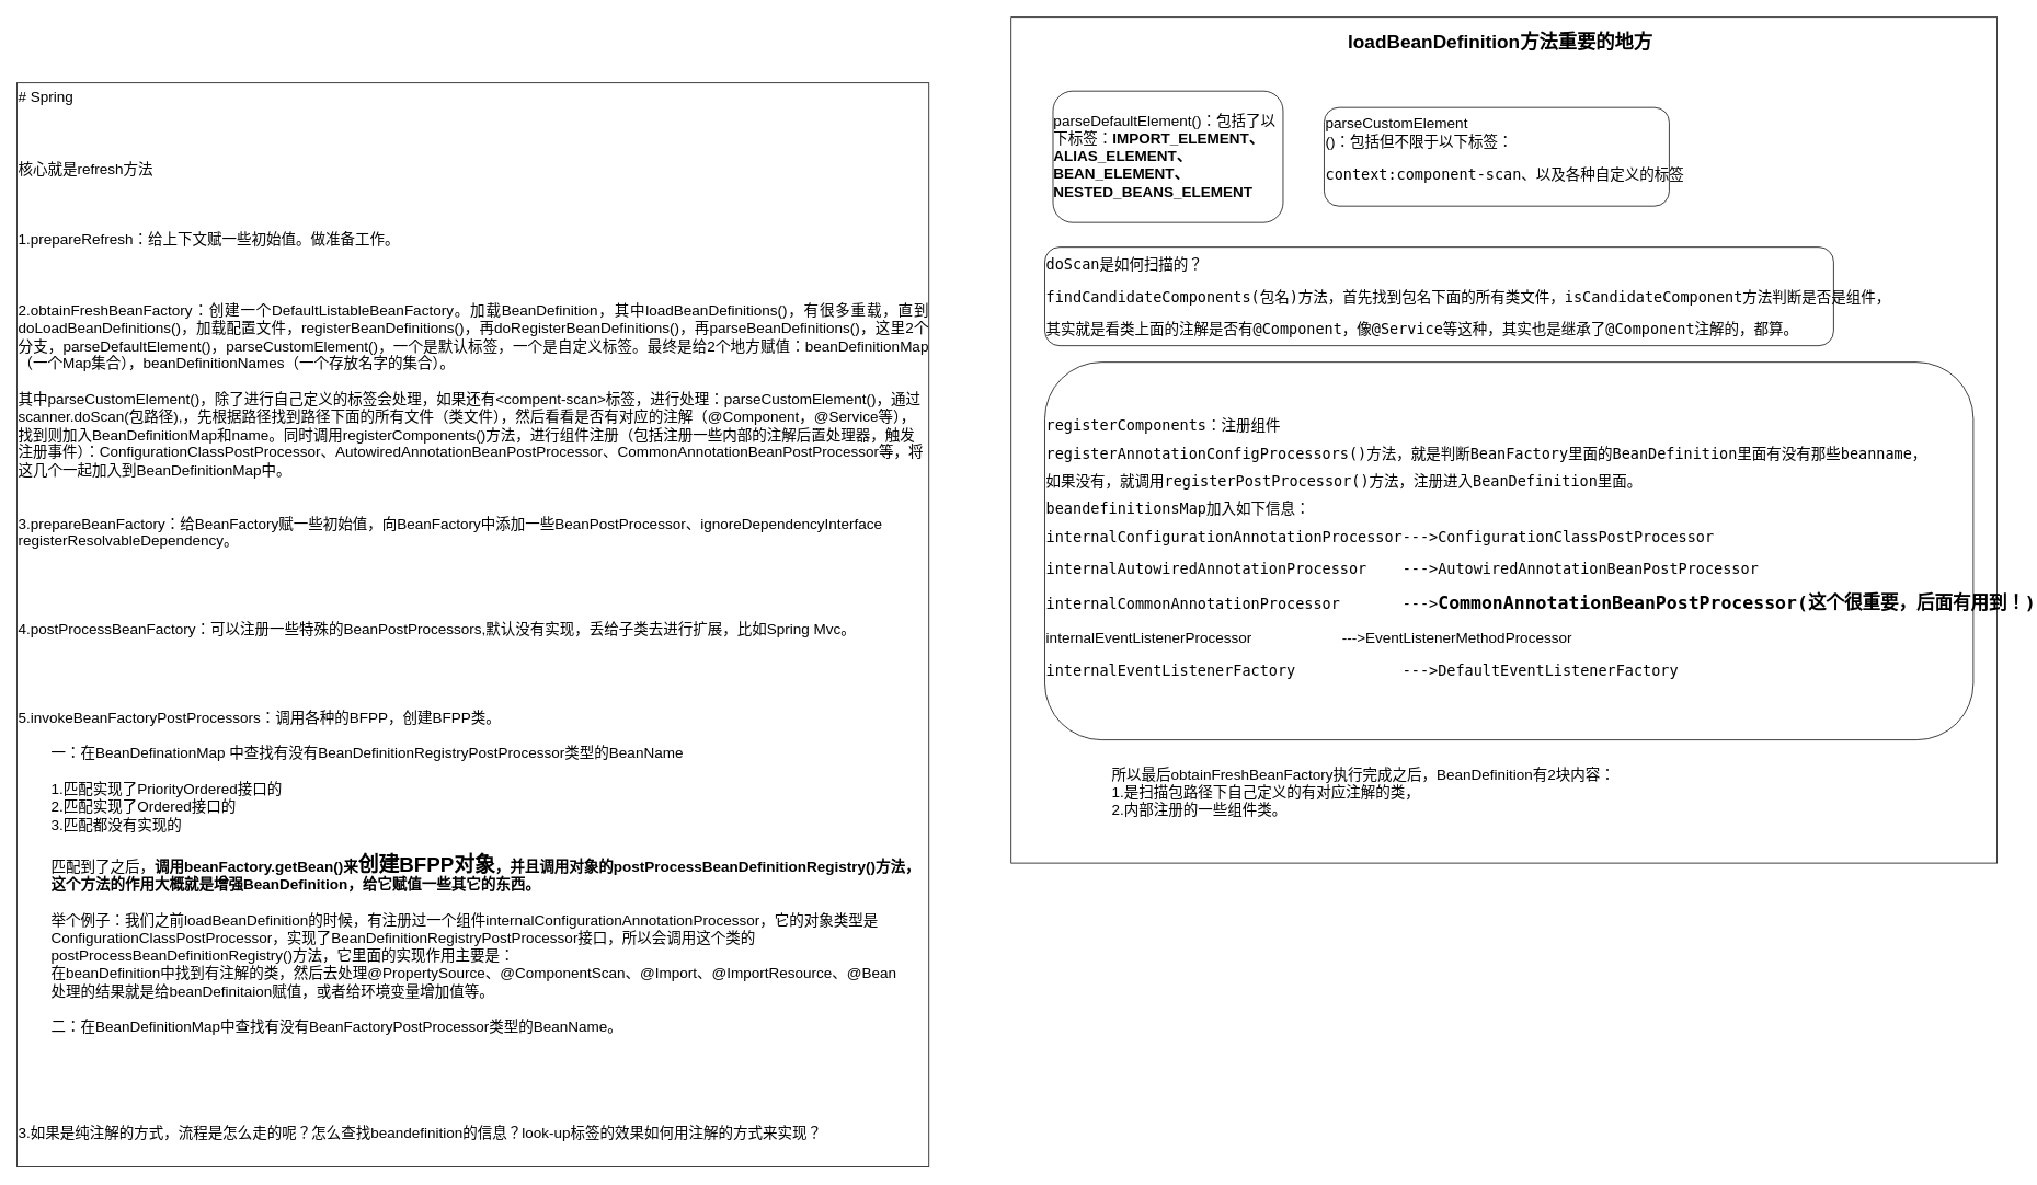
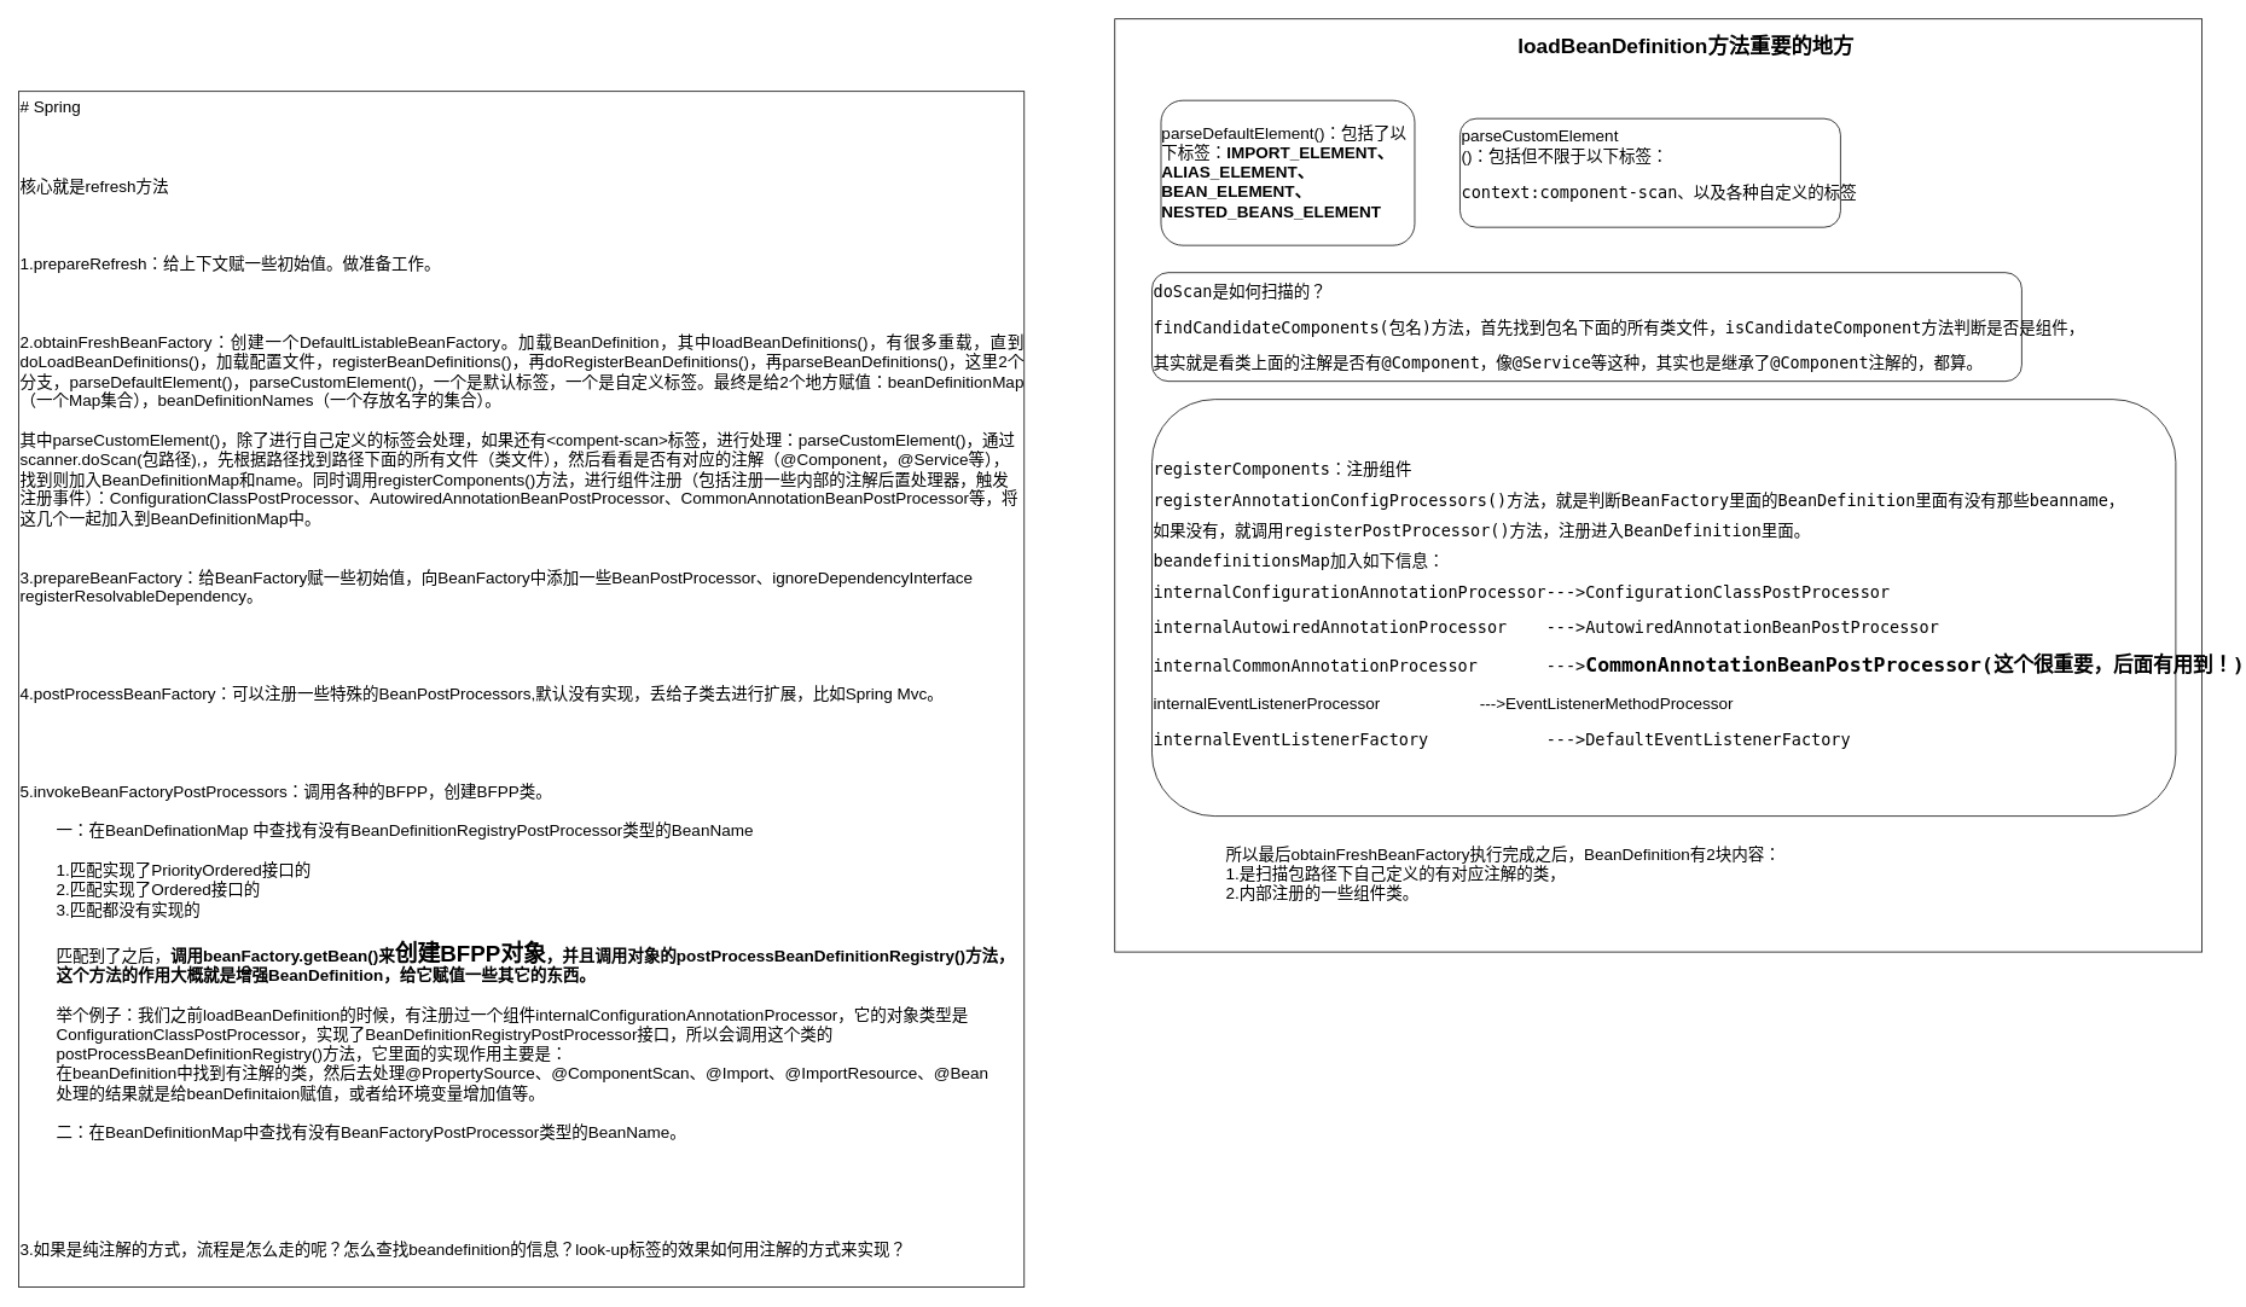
  <mxCell id="0" />
  <mxCell id="1" parent="0" />
  <mxCell id="2" value="" style="rounded=0;whiteSpace=wrap;html=1;" vertex="1" parent="1"><mxGeometry x="1230" y="20" width="1200" height="1030" as="geometry" /></mxCell>
  <mxCell id="3" value="&lt;div style=&quot;text-align: justify; border-color: var(--border-color); font-size: 18px;&quot;&gt;&lt;font style=&quot;border-color: var(--border-color);&quot;&gt;# Spring&lt;/font&gt;&lt;/div&gt;&lt;div style=&quot;text-align: justify; border-color: var(--border-color); font-size: 18px;&quot;&gt;&lt;font style=&quot;border-color: var(--border-color);&quot;&gt;&lt;br style=&quot;border-color: var(--border-color);&quot;&gt;&lt;/font&gt;&lt;/div&gt;&lt;div style=&quot;text-align: justify; border-color: var(--border-color); font-size: 18px;&quot;&gt;&lt;font style=&quot;border-color: var(--border-color);&quot;&gt;&lt;br style=&quot;border-color: var(--border-color);&quot;&gt;&lt;/font&gt;&lt;/div&gt;&lt;div style=&quot;text-align: justify; border-color: var(--border-color); font-size: 18px;&quot;&gt;&lt;font style=&quot;border-color: var(--border-color);&quot;&gt;&lt;br style=&quot;border-color: var(--border-color);&quot;&gt;&lt;/font&gt;&lt;/div&gt;&lt;div style=&quot;text-align: justify; border-color: var(--border-color); font-size: 18px;&quot;&gt;&lt;font style=&quot;border-color: var(--border-color);&quot;&gt;核心就是refresh方法&lt;/font&gt;&lt;/div&gt;&lt;div style=&quot;text-align: justify; border-color: var(--border-color); font-size: 18px;&quot;&gt;&lt;font style=&quot;border-color: var(--border-color);&quot;&gt;&lt;br style=&quot;border-color: var(--border-color);&quot;&gt;&lt;/font&gt;&lt;/div&gt;&lt;div style=&quot;text-align: justify; border-color: var(--border-color); font-size: 18px;&quot;&gt;&lt;font style=&quot;border-color: var(--border-color);&quot;&gt;&lt;br style=&quot;border-color: var(--border-color);&quot;&gt;&lt;/font&gt;&lt;/div&gt;&lt;div style=&quot;text-align: justify; border-color: var(--border-color); font-size: 18px;&quot;&gt;&lt;font style=&quot;border-color: var(--border-color);&quot;&gt;&lt;br style=&quot;border-color: var(--border-color);&quot;&gt;&lt;/font&gt;&lt;/div&gt;&lt;div style=&quot;text-align: justify; border-color: var(--border-color); font-size: 18px;&quot;&gt;&lt;font style=&quot;border-color: var(--border-color);&quot;&gt;1.prepareRefresh：给上下文赋一些初始值。做准备工作。&lt;/font&gt;&lt;/div&gt;&lt;div style=&quot;text-align: justify; border-color: var(--border-color); font-size: 18px;&quot;&gt;&lt;font style=&quot;border-color: var(--border-color);&quot;&gt;&lt;br style=&quot;border-color: var(--border-color);&quot;&gt;&lt;/font&gt;&lt;/div&gt;&lt;div style=&quot;text-align: justify; border-color: var(--border-color); font-size: 18px;&quot;&gt;&lt;font style=&quot;border-color: var(--border-color);&quot;&gt;&lt;br style=&quot;border-color: var(--border-color);&quot;&gt;&lt;/font&gt;&lt;/div&gt;&lt;div style=&quot;text-align: justify; border-color: var(--border-color); font-size: 18px;&quot;&gt;&lt;font style=&quot;border-color: var(--border-color);&quot;&gt;&lt;br style=&quot;border-color: var(--border-color);&quot;&gt;&lt;/font&gt;&lt;/div&gt;&lt;div style=&quot;text-align: justify; border-color: var(--border-color); font-size: 18px;&quot;&gt;&lt;font style=&quot;border-color: var(--border-color);&quot;&gt;2.obtainFreshBeanFactory：创建一个DefaultListableBeanFactory。加载BeanDefinition，其中loadBeanDefinitions()，有很多重载，直到doLoadBeanDefinitions()，加载配置文件，registerBeanDefinitions()，再doRegisterBeanDefinitions()，再parseBeanDefinitions()，这里2个分支，parseDefaultElement()，parseCustomElement()，一个是默认标签，一个是自定义标签。最终是给2个地方赋值：beanDefinitionMap（一个Map集合），beanDefinitionNames（一个存放名字的集合）。&lt;/font&gt;&lt;/div&gt;&lt;div style=&quot;text-align: justify; border-color: var(--border-color); font-size: 18px;&quot;&gt;&lt;font style=&quot;border-color: var(--border-color);&quot;&gt;&lt;br style=&quot;border-color: var(--border-color);&quot;&gt;&lt;/font&gt;&lt;/div&gt;&lt;div style=&quot;border-color: var(--border-color); font-size: 18px;&quot;&gt;&lt;font style=&quot;font-size: 18px; border-color: var(--border-color);&quot;&gt;其中parseCustomElement()，除了进行自己定义的标签会处理，如果还有&amp;lt;compent-scan&amp;gt;标签，进行处理：parseCustomElement()，通过&lt;/font&gt;&lt;span style=&quot;font-size: 18px;&quot;&gt;scanner.doScan(包路径),，先根据路径找到路径下面的所有文件（类文件），然后看看是否有对应的注解（@Component，@Service等），找到则加入BeanDefinitionMap和name。同时调用&lt;/span&gt;&lt;span style=&quot;text-align: left;&quot;&gt;&lt;font style=&quot;font-size: 18px;&quot;&gt;registerComponents()方法，进行&lt;/font&gt;&lt;/span&gt;&lt;font style=&quot;font-size: 18px;&quot;&gt;组件注册（包括注册一些内部的注解后置处理器，触发注册事件）：&lt;/font&gt;ConfigurationClassPostProcessor、AutowiredAnnotationBeanPostProcessor、CommonAnnotationBeanPostProcessor等，将这几个一起加入到BeanDefinitionMap中。&lt;/div&gt;&lt;div style=&quot;border-color: var(--border-color); font-size: 18px;&quot;&gt;&lt;br&gt;&lt;/div&gt;&lt;div style=&quot;border-color: var(--border-color); font-size: 18px;&quot;&gt;&lt;br&gt;&lt;/div&gt;&lt;div style=&quot;border-color: var(--border-color); font-size: 18px;&quot;&gt;&lt;span style=&quot;font-size: 18px;&quot;&gt;3.&lt;/span&gt;&lt;font style=&quot;font-size: 18px;&quot;&gt;prepareBeanFactory：给BeanFactory赋一些初始值，向BeanFactory中添加一些BeanPostProcessor、&lt;/font&gt;ignoreDependencyInterface&lt;/div&gt;&lt;div style=&quot;border-color: var(--border-color); font-size: 18px;&quot;&gt;&lt;span style=&quot;&quot;&gt; &lt;/span&gt;&lt;span style=&quot;&quot;&gt; &lt;/span&gt;&lt;span style=&quot;&quot;&gt; &lt;/span&gt;&lt;span style=&quot;&quot;&gt; &lt;/span&gt;&lt;span style=&quot;&quot;&gt; &lt;/span&gt;&lt;span style=&quot;&quot;&gt; &lt;/span&gt;&lt;span style=&quot;&quot;&gt; &lt;/span&gt;&lt;span style=&quot;&quot;&gt; &lt;/span&gt;&lt;span style=&quot;&quot;&gt; &lt;/span&gt;&lt;span style=&quot;&quot;&gt; &lt;/span&gt;registerResolvableDependency。&lt;br&gt;&lt;/div&gt;&lt;div style=&quot;border-color: var(--border-color); font-size: 18px;&quot;&gt;&lt;font style=&quot;font-size: 18px;&quot;&gt;&lt;br&gt;&lt;/font&gt;&lt;/div&gt;&lt;div style=&quot;border-color: var(--border-color); font-size: 18px;&quot;&gt;&lt;font style=&quot;font-size: 18px;&quot;&gt;&lt;br&gt;&lt;/font&gt;&lt;/div&gt;&lt;div style=&quot;border-color: var(--border-color); font-size: 18px;&quot;&gt;&lt;font style=&quot;font-size: 18px;&quot;&gt;&lt;br&gt;&lt;/font&gt;&lt;/div&gt;&lt;div style=&quot;border-color: var(--border-color); font-size: 18px;&quot;&gt;&lt;font style=&quot;font-size: 18px;&quot;&gt;&lt;br&gt;&lt;/font&gt;&lt;/div&gt;&lt;div style=&quot;border-color: var(--border-color); font-size: 18px;&quot;&gt;&lt;font style=&quot;font-size: 18px;&quot;&gt;4.postProcessBeanFactory：可以注册一些特殊的BeanPostProcessors,默认没有实现，丢给子类去进行扩展，比如Spring Mvc。&lt;/font&gt;&lt;/div&gt;&lt;div style=&quot;border-color: var(--border-color); font-size: 18px;&quot;&gt;&lt;font style=&quot;font-size: 18px;&quot;&gt;&lt;br&gt;&lt;/font&gt;&lt;/div&gt;&lt;div style=&quot;border-color: var(--border-color); font-size: 18px;&quot;&gt;&lt;font style=&quot;font-size: 18px;&quot;&gt;&lt;br&gt;&lt;/font&gt;&lt;/div&gt;&lt;div style=&quot;border-color: var(--border-color); font-size: 18px;&quot;&gt;&lt;font style=&quot;font-size: 18px;&quot;&gt;&lt;br&gt;&lt;/font&gt;&lt;/div&gt;&lt;div style=&quot;border-color: var(--border-color); font-size: 18px;&quot;&gt;&lt;font style=&quot;font-size: 18px;&quot;&gt;&lt;br&gt;&lt;/font&gt;&lt;/div&gt;&lt;div style=&quot;border-color: var(--border-color); font-size: 18px;&quot;&gt;&lt;font style=&quot;font-size: 18px;&quot;&gt;5.invokeBeanFactoryPostProcessors：调用各种的BFPP，创建BFPP类。&lt;/font&gt;&lt;/div&gt;&lt;div style=&quot;border-color: var(--border-color); font-size: 18px;&quot;&gt;&lt;font style=&quot;font-size: 18px;&quot;&gt;&lt;br&gt;&lt;/font&gt;&lt;/div&gt;&lt;blockquote style=&quot;margin: 0 0 0 40px; border: none; padding: 0px;&quot;&gt;&lt;div style=&quot;border-color: var(--border-color); font-size: 18px;&quot;&gt;&lt;font style=&quot;font-size: 18px;&quot;&gt;一：在BeanDefinationMap 中查找有没有BeanDefinitionRegistryPostProcessor类型的BeanName&lt;/font&gt;&lt;/div&gt;&lt;div style=&quot;border-color: var(--border-color); font-size: 18px;&quot;&gt;&lt;font style=&quot;font-size: 18px;&quot;&gt;&lt;br&gt;&lt;/font&gt;&lt;/div&gt;&lt;div style=&quot;border-color: var(--border-color); font-size: 18px;&quot;&gt;&lt;font style=&quot;font-size: 18px;&quot;&gt;1.匹配实现了&lt;/font&gt;PriorityOrdered接口的&lt;/div&gt;&lt;div style=&quot;border-color: var(--border-color); font-size: 18px;&quot;&gt;2.匹配实现了Ordered接口的&lt;/div&gt;&lt;div style=&quot;border-color: var(--border-color); font-size: 18px;&quot;&gt;3.匹配都没有实现的&lt;/div&gt;&lt;div style=&quot;border-color: var(--border-color); font-size: 18px;&quot;&gt;&lt;br&gt;&lt;/div&gt;&lt;div style=&quot;border-color: var(--border-color);&quot;&gt;&lt;span style=&quot;font-size: 18px;&quot;&gt;匹配到了之后，&lt;/span&gt;&lt;b style=&quot;&quot;&gt;&lt;span style=&quot;font-size: 18px;&quot;&gt;调用beanFactory.getBean()来&lt;/span&gt;&lt;font style=&quot;font-size: 25px;&quot;&gt;创建BFPP对象&lt;/font&gt;&lt;span style=&quot;font-size: 18px;&quot;&gt;，并且调用对象的postProcessBeanDefinitionRegistry()方法，这个方法的作用大概就是增强BeanDefinition，给它赋值一些其它的东西。&lt;/span&gt;&lt;/b&gt;&lt;/div&gt;&lt;div style=&quot;border-color: var(--border-color); font-size: 18px;&quot;&gt;&lt;font style=&quot;font-size: 18px;&quot;&gt;&lt;br&gt;&lt;/font&gt;&lt;/div&gt;&lt;div style=&quot;border-color: var(--border-color); font-size: 18px;&quot;&gt;&lt;font style=&quot;font-size: 18px;&quot;&gt;举个例子：我们之前loadBeanDefinition的时候，有注册过一个组件&lt;/font&gt;internalConfigurationAnnotationProcessor，它的对象类型是ConfigurationClassPostProcessor，实现了BeanDefinitionRegistryPostProcessor接口，所以会调用这个类的postProcessBeanDefinitionRegistry()方法，它里面的实现作用主要是：&lt;/div&gt;&lt;div style=&quot;border-color: var(--border-color); font-size: 18px;&quot;&gt;在beanDefinition中找到有注解的类，然后去处理@PropertySource、@ComponentScan、@Import、@ImportResource、@Bean&lt;/div&gt;&lt;div style=&quot;border-color: var(--border-color); font-size: 18px;&quot;&gt;处理的结果就是给beanDefinitaion赋值，或者给环境变量增加值等。&lt;/div&gt;&lt;div style=&quot;border-color: var(--border-color); font-size: 18px;&quot;&gt;&lt;br&gt;&lt;/div&gt;&lt;div style=&quot;border-color: var(--border-color); font-size: 18px;&quot;&gt;二：在BeanDefinitionMap中查找有没有BeanFactoryPostProcessor类型的BeanName。&lt;/div&gt;&lt;/blockquote&gt;&lt;div style=&quot;border-color: var(--border-color); font-size: 18px;&quot;&gt;&lt;br&gt;&lt;/div&gt;&lt;div style=&quot;text-align: justify; border-color: var(--border-color); font-size: 18px;&quot;&gt;&lt;font style=&quot;border-color: var(--border-color);&quot;&gt;&lt;br style=&quot;border-color: var(--border-color);&quot;&gt;&lt;/font&gt;&lt;/div&gt;&lt;div style=&quot;text-align: justify; border-color: var(--border-color); font-size: 18px;&quot;&gt;&lt;font style=&quot;border-color: var(--border-color);&quot;&gt;&lt;br style=&quot;border-color: var(--border-color);&quot;&gt;&lt;/font&gt;&lt;/div&gt;&lt;div style=&quot;text-align: justify; border-color: var(--border-color); font-size: 18px;&quot;&gt;&lt;font style=&quot;border-color: var(--border-color);&quot;&gt;&lt;br style=&quot;border-color: var(--border-color);&quot;&gt;&lt;/font&gt;&lt;/div&gt;&lt;div style=&quot;text-align: justify; border-color: var(--border-color); font-size: 18px;&quot;&gt;&lt;font style=&quot;border-color: var(--border-color);&quot;&gt;&lt;br style=&quot;border-color: var(--border-color);&quot;&gt;&lt;/font&gt;&lt;/div&gt;&lt;div style=&quot;text-align: justify; border-color: var(--border-color); font-size: 18px;&quot;&gt;&lt;font style=&quot;border-color: var(--border-color);&quot;&gt;3.如果是纯注解的方式，流程是怎么走的呢？怎么查找beandefinition的信息？look-up标签的效果如何用注解的方式来实现？&lt;/font&gt;&lt;/div&gt;&lt;div style=&quot;text-align: justify; border-color: var(--border-color); font-size: 18px;&quot;&gt;&lt;br style=&quot;border-color: var(--border-color);&quot;&gt;&lt;/div&gt;" style="rounded=0;whiteSpace=wrap;html=1;align=left;" parent="1" vertex="1"><mxGeometry x="20" y="100" width="1110" height="1320" as="geometry" /></mxCell>
  <mxCell id="4" value="&lt;div style=&quot;text-align: left;&quot;&gt;&lt;span style=&quot;font-size: 18px; background-color: initial;&quot;&gt;parseDefaultElement()：包括了以下标签：&lt;/span&gt;&lt;b&gt;&lt;span style=&quot;font-size: 18px; background-color: initial;&quot;&gt;IMPORT_ELEMENT、&lt;/span&gt;&lt;span style=&quot;font-size: 18px; background-color: initial;&quot;&gt;ALIAS_ELEMENT、&lt;/span&gt;&lt;span style=&quot;font-size: 18px; background-color: initial;&quot;&gt;BEAN_ELEMENT、&lt;/span&gt;&lt;span style=&quot;font-size: 18px; background-color: initial;&quot;&gt;NESTED_BEANS_ELEMENT&lt;/span&gt;&lt;/b&gt;&lt;/div&gt;" style="rounded=1;whiteSpace=wrap;html=1;" parent="1" vertex="1"><mxGeometry x="1281" y="110" width="280" height="160" as="geometry" /></mxCell>
  <mxCell id="5" value="&lt;pre style=&quot;font-size: 18px;&quot;&gt;&lt;font style=&quot;font-size: 18px;&quot;&gt;doScan是如何扫描的？&lt;/font&gt;&lt;/pre&gt;&lt;pre style=&quot;font-size: 18px;&quot;&gt;&lt;font style=&quot;font-size: 18px;&quot;&gt;findCandidateComponents(包名)方法，&lt;/font&gt;首先找到包名下面的所有类文件，isCandidateComponent方法判断是否是组件，&lt;/pre&gt;&lt;pre style=&quot;font-size: 18px;&quot;&gt;其实就是看类上面的注解是否有@Component，像@Service等这种，其实也是继承了@Component注解的，都算。&lt;/pre&gt;" style="rounded=1;whiteSpace=wrap;html=1;align=left;" parent="1" vertex="1"><mxGeometry x="1271" y="300" width="960" height="120" as="geometry" /></mxCell>
  <mxCell id="6" value="&lt;pre style=&quot;&quot;&gt;&lt;font style=&quot;font-size: 18px;&quot;&gt;registerComponents：注册组件&lt;/font&gt;&lt;/pre&gt;&lt;pre style=&quot;&quot;&gt;&lt;pre style=&quot;&quot;&gt;&lt;font style=&quot;font-size: 18px;&quot;&gt;registerAnnotationConfigProcessors()方法，就是判断BeanFactory里面的BeanDefinition里面有没有那些beanname，&lt;/font&gt;&lt;/pre&gt;&lt;pre style=&quot;&quot;&gt;&lt;font style=&quot;font-size: 18px;&quot;&gt;如果没有，就调用registerPostProcessor()方法，注册进入BeanDefinition里面。&lt;/font&gt;&lt;/pre&gt;&lt;pre style=&quot;&quot;&gt;&lt;font style=&quot;font-size: 18px;&quot;&gt;beandefinitionsMap加入如下信息：&lt;/font&gt;&lt;/pre&gt;&lt;pre style=&quot;&quot;&gt;&lt;font style=&quot;&quot;&gt;&lt;font style=&quot;font-size: 18px;&quot;&gt;internalConfigurationAnnotationProcessor---&amp;gt;ConfigurationClassPostProcessor&lt;/font&gt;&lt;br&gt;&lt;/font&gt;&lt;/pre&gt;&lt;pre style=&quot;&quot;&gt;&lt;pre style=&quot;font-size: 18px;&quot;&gt;&lt;font style=&quot;font-size: 18px;&quot;&gt;internalAutowiredAnnotationProcessor    ---&amp;gt;&lt;/font&gt;&lt;font style=&quot;font-size: 18px;&quot;&gt;AutowiredAnnotationBeanPostProcessor&lt;/font&gt;&lt;span style=&quot;font-size: 13px;&quot;&gt;    &lt;/span&gt;&lt;/pre&gt;&lt;pre style=&quot;&quot;&gt;&lt;pre style=&quot;&quot;&gt;&lt;span style=&quot;font-size: 18px;&quot;&gt;internalCommonAnnotationProcessor       ---&amp;gt;&lt;/span&gt;&lt;b style=&quot;&quot;&gt;&lt;font style=&quot;font-size: 22px;&quot;&gt;CommonAnnotationBeanPostProcessor(这个很重要，后面有用到！)&lt;/font&gt;&lt;/b&gt;&lt;/pre&gt;&lt;pre style=&quot;font-size: 18px;&quot;&gt;&lt;pre style=&quot;&quot;&gt;&lt;span style=&quot;background-color: initial; font-family: Helvetica; white-space: normal;&quot;&gt;internalEventListenerProcessor&amp;nbsp; &amp;nbsp; &amp;nbsp; &amp;nbsp; &amp;nbsp; &amp;nbsp; &amp;nbsp; &amp;nbsp; &amp;nbsp; &amp;nbsp; &amp;nbsp; ---&amp;gt;EventListenerMethodProcessor&lt;/span&gt;&lt;br&gt;&lt;/pre&gt;&lt;pre style=&quot;&quot;&gt;internalEventListenerFactory            ---&amp;gt;DefaultEventListenerFactory&lt;/pre&gt;&lt;/pre&gt;&lt;/pre&gt;&lt;/pre&gt;&lt;/pre&gt;" style="rounded=1;whiteSpace=wrap;html=1;align=left;" parent="1" vertex="1"><mxGeometry x="1271" y="440" width="1130" height="460" as="geometry" /></mxCell>
  <mxCell id="7" value="&lt;font style=&quot;font-size: 18px;&quot;&gt;parseCustomElement&lt;/font&gt;&lt;div style=&quot;font-size: 18px;&quot;&gt;&lt;font style=&quot;font-size: 18px;&quot;&gt;()：包括但不限于以下标签：&lt;/font&gt;&lt;/div&gt;&lt;div style=&quot;font-size: 18px;&quot;&gt;&lt;pre style=&quot;&quot;&gt;&lt;font style=&quot;font-size: 18px;&quot;&gt;context:component-scan、以及各种自定义的标签&lt;/font&gt;&lt;/pre&gt;&lt;/div&gt;" style="rounded=1;whiteSpace=wrap;html=1;align=left;" parent="1" vertex="1"><mxGeometry x="1611" y="130" width="420" height="120" as="geometry" /></mxCell>
- <mxCell id="8" value="&lt;b&gt;loadBeanDefinition方法重要的地方&lt;/b&gt;" style="text;html=1;strokeColor=none;fillColor=none;align=center;verticalAlign=middle;whiteSpace=wrap;rounded=0;fontSize=23;" vertex="1" parent="1"><mxGeometry x="1616" y="40" width="419" height="20" as="geometry" /></mxCell>
+ <mxCell id="8" value="&lt;b&gt;loadBeanDefinition方法重要的地方&lt;/b&gt;" style="text;html=1;strokeColor=none;fillColor=none;align=center;verticalAlign=middle;whiteSpace=wrap;rounded=0;fontSize=23;" vertex="1" parent="1"><mxGeometry x="1651" y="40" width="419" height="20" as="geometry" /></mxCell>
  <mxCell id="9" value="&lt;font style=&quot;font-size: 18px;&quot;&gt;所以最后obtainFreshBeanFactory执行完成之后，BeanDefinition有2块内容：&lt;br&gt;1.是扫描包路径下自己定义的有对应注解的类，&lt;br&gt;&lt;div style=&quot;&quot;&gt;&lt;span style=&quot;background-color: initial;&quot;&gt;2.内部注册的一些组件类。&lt;/span&gt;&lt;/div&gt;&lt;/font&gt;" style="text;html=1;strokeColor=none;fillColor=none;align=left;verticalAlign=middle;whiteSpace=wrap;rounded=0;" vertex="1" parent="1"><mxGeometry x="1351" y="920" width="680" height="90" as="geometry" /></mxCell>
